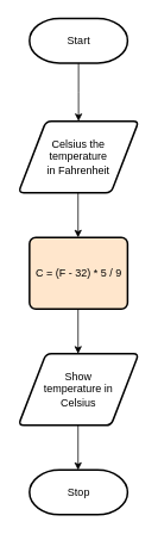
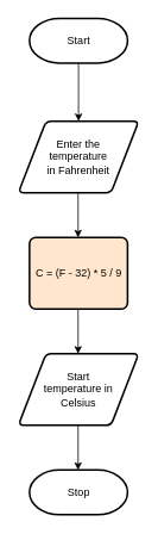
  <mxCell id="0" />
  <mxCell id="1" parent="0" />
  <mxCell id="2" style="edgeStyle=orthogonalEdgeStyle;rounded=0;orthogonalLoop=1;jettySize=auto;html=1;exitX=0.5;exitY=1;exitDx=0;exitDy=0;exitPerimeter=0;" edge="1" parent="1" source="3"><mxGeometry relative="1" as="geometry"><mxPoint x="87.5" y="135" as="targetPoint" /></mxGeometry></mxCell>
  <mxCell id="3" value="Start" style="strokeWidth=2;html=1;shape=mxgraph.flowchart.terminator;whiteSpace=wrap;" vertex="1" parent="1"><mxGeometry x="32.5" y="20" width="110" height="50" as="geometry" /></mxCell>
- <mxCell id="4" value="Celsius the&lt;br&gt;temperature&lt;br&gt;in Fahrenheit" style="shape=parallelogram;html=1;strokeWidth=2;perimeter=parallelogramPerimeter;whiteSpace=wrap;rounded=1;arcSize=12;size=0.23;" vertex="1" parent="1"><mxGeometry x="20" y="135" width="135" height="80" as="geometry" /></mxCell>
+ <mxCell id="4" value="Enter the&lt;br&gt;temperature&lt;br&gt;in Fahrenheit" style="shape=parallelogram;html=1;strokeWidth=2;perimeter=parallelogramPerimeter;whiteSpace=wrap;rounded=1;arcSize=12;size=0.23;" vertex="1" parent="1"><mxGeometry x="20" y="135" width="135" height="80" as="geometry" /></mxCell>
  <mxCell id="5" style="edgeStyle=orthogonalEdgeStyle;rounded=0;orthogonalLoop=1;jettySize=auto;html=1;exitX=0.5;exitY=1;exitDx=0;exitDy=0;exitPerimeter=0;" edge="1" parent="1"><mxGeometry relative="1" as="geometry"><mxPoint x="87" y="265" as="targetPoint" /><mxPoint x="87" y="215" as="sourcePoint" /></mxGeometry></mxCell>
  <mxCell id="6" value="C = (F - 32) * 5 / 9" style="rounded=1;whiteSpace=wrap;html=1;absoluteArcSize=1;arcSize=14;strokeWidth=2;fillColor=#ffe6cc;" vertex="1" parent="1"><mxGeometry x="32.5" y="265" width="110" height="80" as="geometry" /></mxCell>
  <mxCell id="7" style="edgeStyle=orthogonalEdgeStyle;rounded=0;orthogonalLoop=1;jettySize=auto;html=1;exitX=0.5;exitY=1;exitDx=0;exitDy=0;exitPerimeter=0;" edge="1" parent="1"><mxGeometry relative="1" as="geometry"><mxPoint x="87" y="395" as="targetPoint" /><mxPoint x="87" y="345" as="sourcePoint" /></mxGeometry></mxCell>
- <mxCell id="8" value="Show&lt;br&gt;temperature in&lt;br&gt;Celsius" style="shape=parallelogram;html=1;strokeWidth=2;perimeter=parallelogramPerimeter;whiteSpace=wrap;rounded=1;arcSize=12;size=0.23;" vertex="1" parent="1"><mxGeometry x="20" y="395" width="135" height="80" as="geometry" /></mxCell>
+ <mxCell id="8" value="Start&lt;br&gt;temperature in&lt;br&gt;Celsius" style="shape=parallelogram;html=1;strokeWidth=2;perimeter=parallelogramPerimeter;whiteSpace=wrap;rounded=1;arcSize=12;size=0.23;" vertex="1" parent="1"><mxGeometry x="20" y="395" width="135" height="80" as="geometry" /></mxCell>
  <mxCell id="9" style="edgeStyle=orthogonalEdgeStyle;rounded=0;orthogonalLoop=1;jettySize=auto;html=1;exitX=0.5;exitY=1;exitDx=0;exitDy=0;exitPerimeter=0;" edge="1" parent="1"><mxGeometry relative="1" as="geometry"><mxPoint x="87" y="525" as="targetPoint" /><mxPoint x="87" y="475" as="sourcePoint" /></mxGeometry></mxCell>
  <mxCell id="10" value="Stop" style="strokeWidth=2;html=1;shape=mxgraph.flowchart.terminator;whiteSpace=wrap;" vertex="1" parent="1"><mxGeometry x="32.5" y="525" width="110" height="50" as="geometry" /></mxCell>
